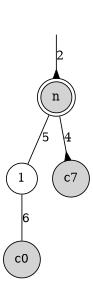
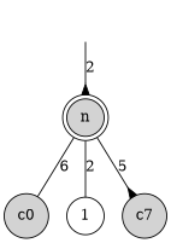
  digraph {
    node [shape=circle style=filled]
    edge [arrowhead=inv arrowtail=none dir=both]
    p [style=invisible]
    n [shape=doublecircle]
    c0
    n4 [label=1 style=solid]
    n5 [label=c7]
    p -> n [label=2]
-   n4 -> c0 [arrowhead=none label=6]
-   n -> n4 [arrowhead=none label=5]
-   n -> n5 [label=4]
+   n -> c0 [arrowhead=none label=6]
+   n -> n4 [arrowhead=none label=2]
+   n -> n5 [label=5]
  }
